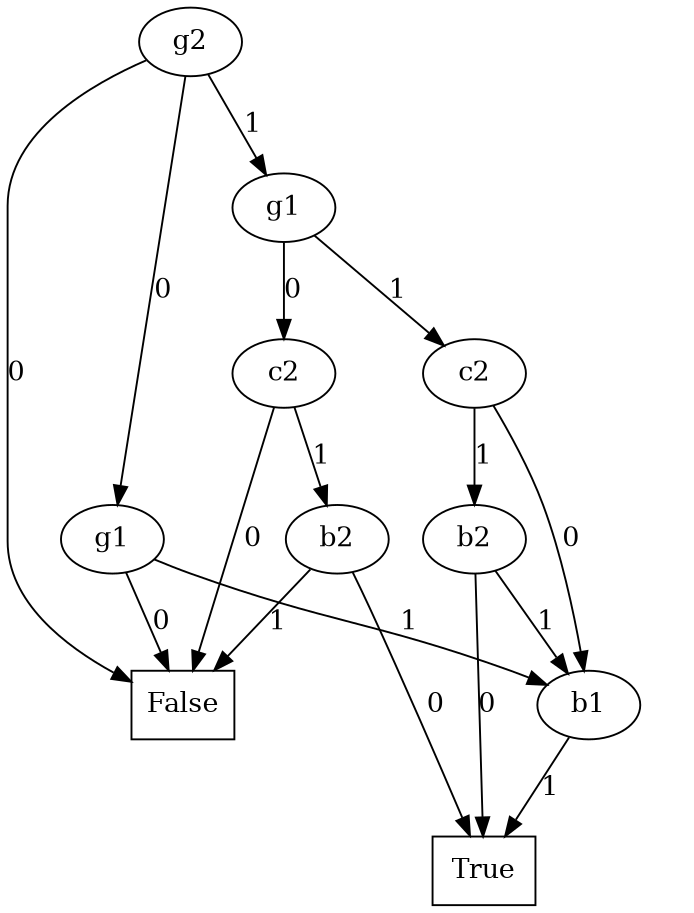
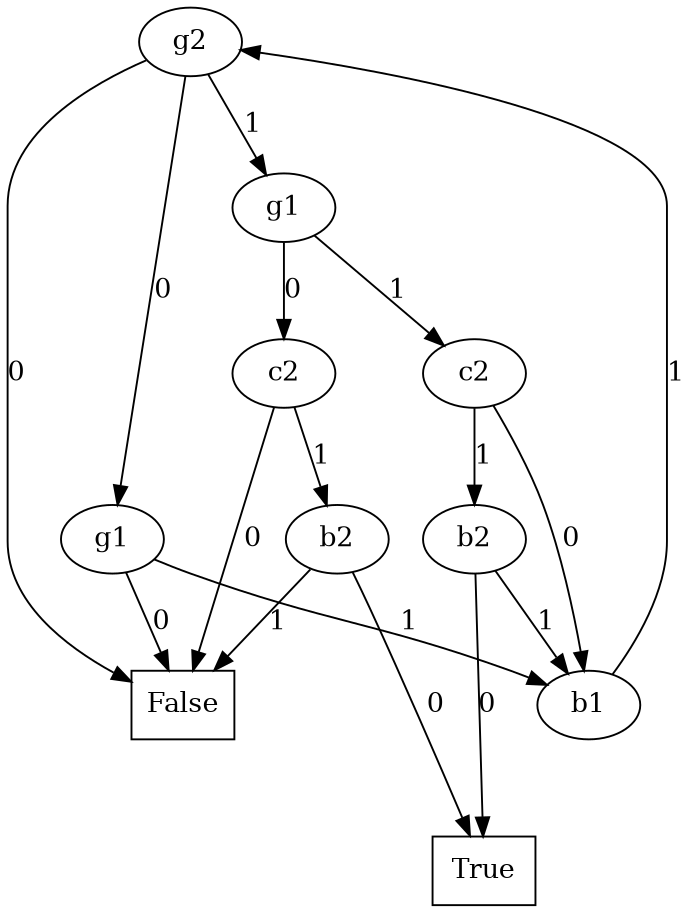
  digraph {
    node [shape=oval]
    n1 [label=g2]
    n2 [label=g1]
    n3 [label=g1]
    n4 [label=False shape=rectangle]
    n5 [label=b1]
    n6 [label=c2]
    n7 [label=c2]
    n8 [label=True shape=rectangle]
    n9 [label=b2]
    n10 [label=b2]
    n1 -> n2 [label=0]
    n1 -> n3 [label=1]
    n1 -> n4 [label=0]
    n2 -> n4 [label=0]
    n2 -> n5 [label=1]
    n3 -> n6 [label=0]
    n3 -> n7 [label=1]
-   n5 -> n8 [label=1]
+   n5 -> n1 [label=1]
    n6 -> n4 [label=0]
    n6 -> n9 [label=1]
    n7 -> n5 [label=0]
    n7 -> n10 [label=1]
    n9 -> n4 [label=1]
    n9 -> n8 [label=0]
    n10 -> n5 [label=1]
    n10 -> n8 [label=0]
  }
